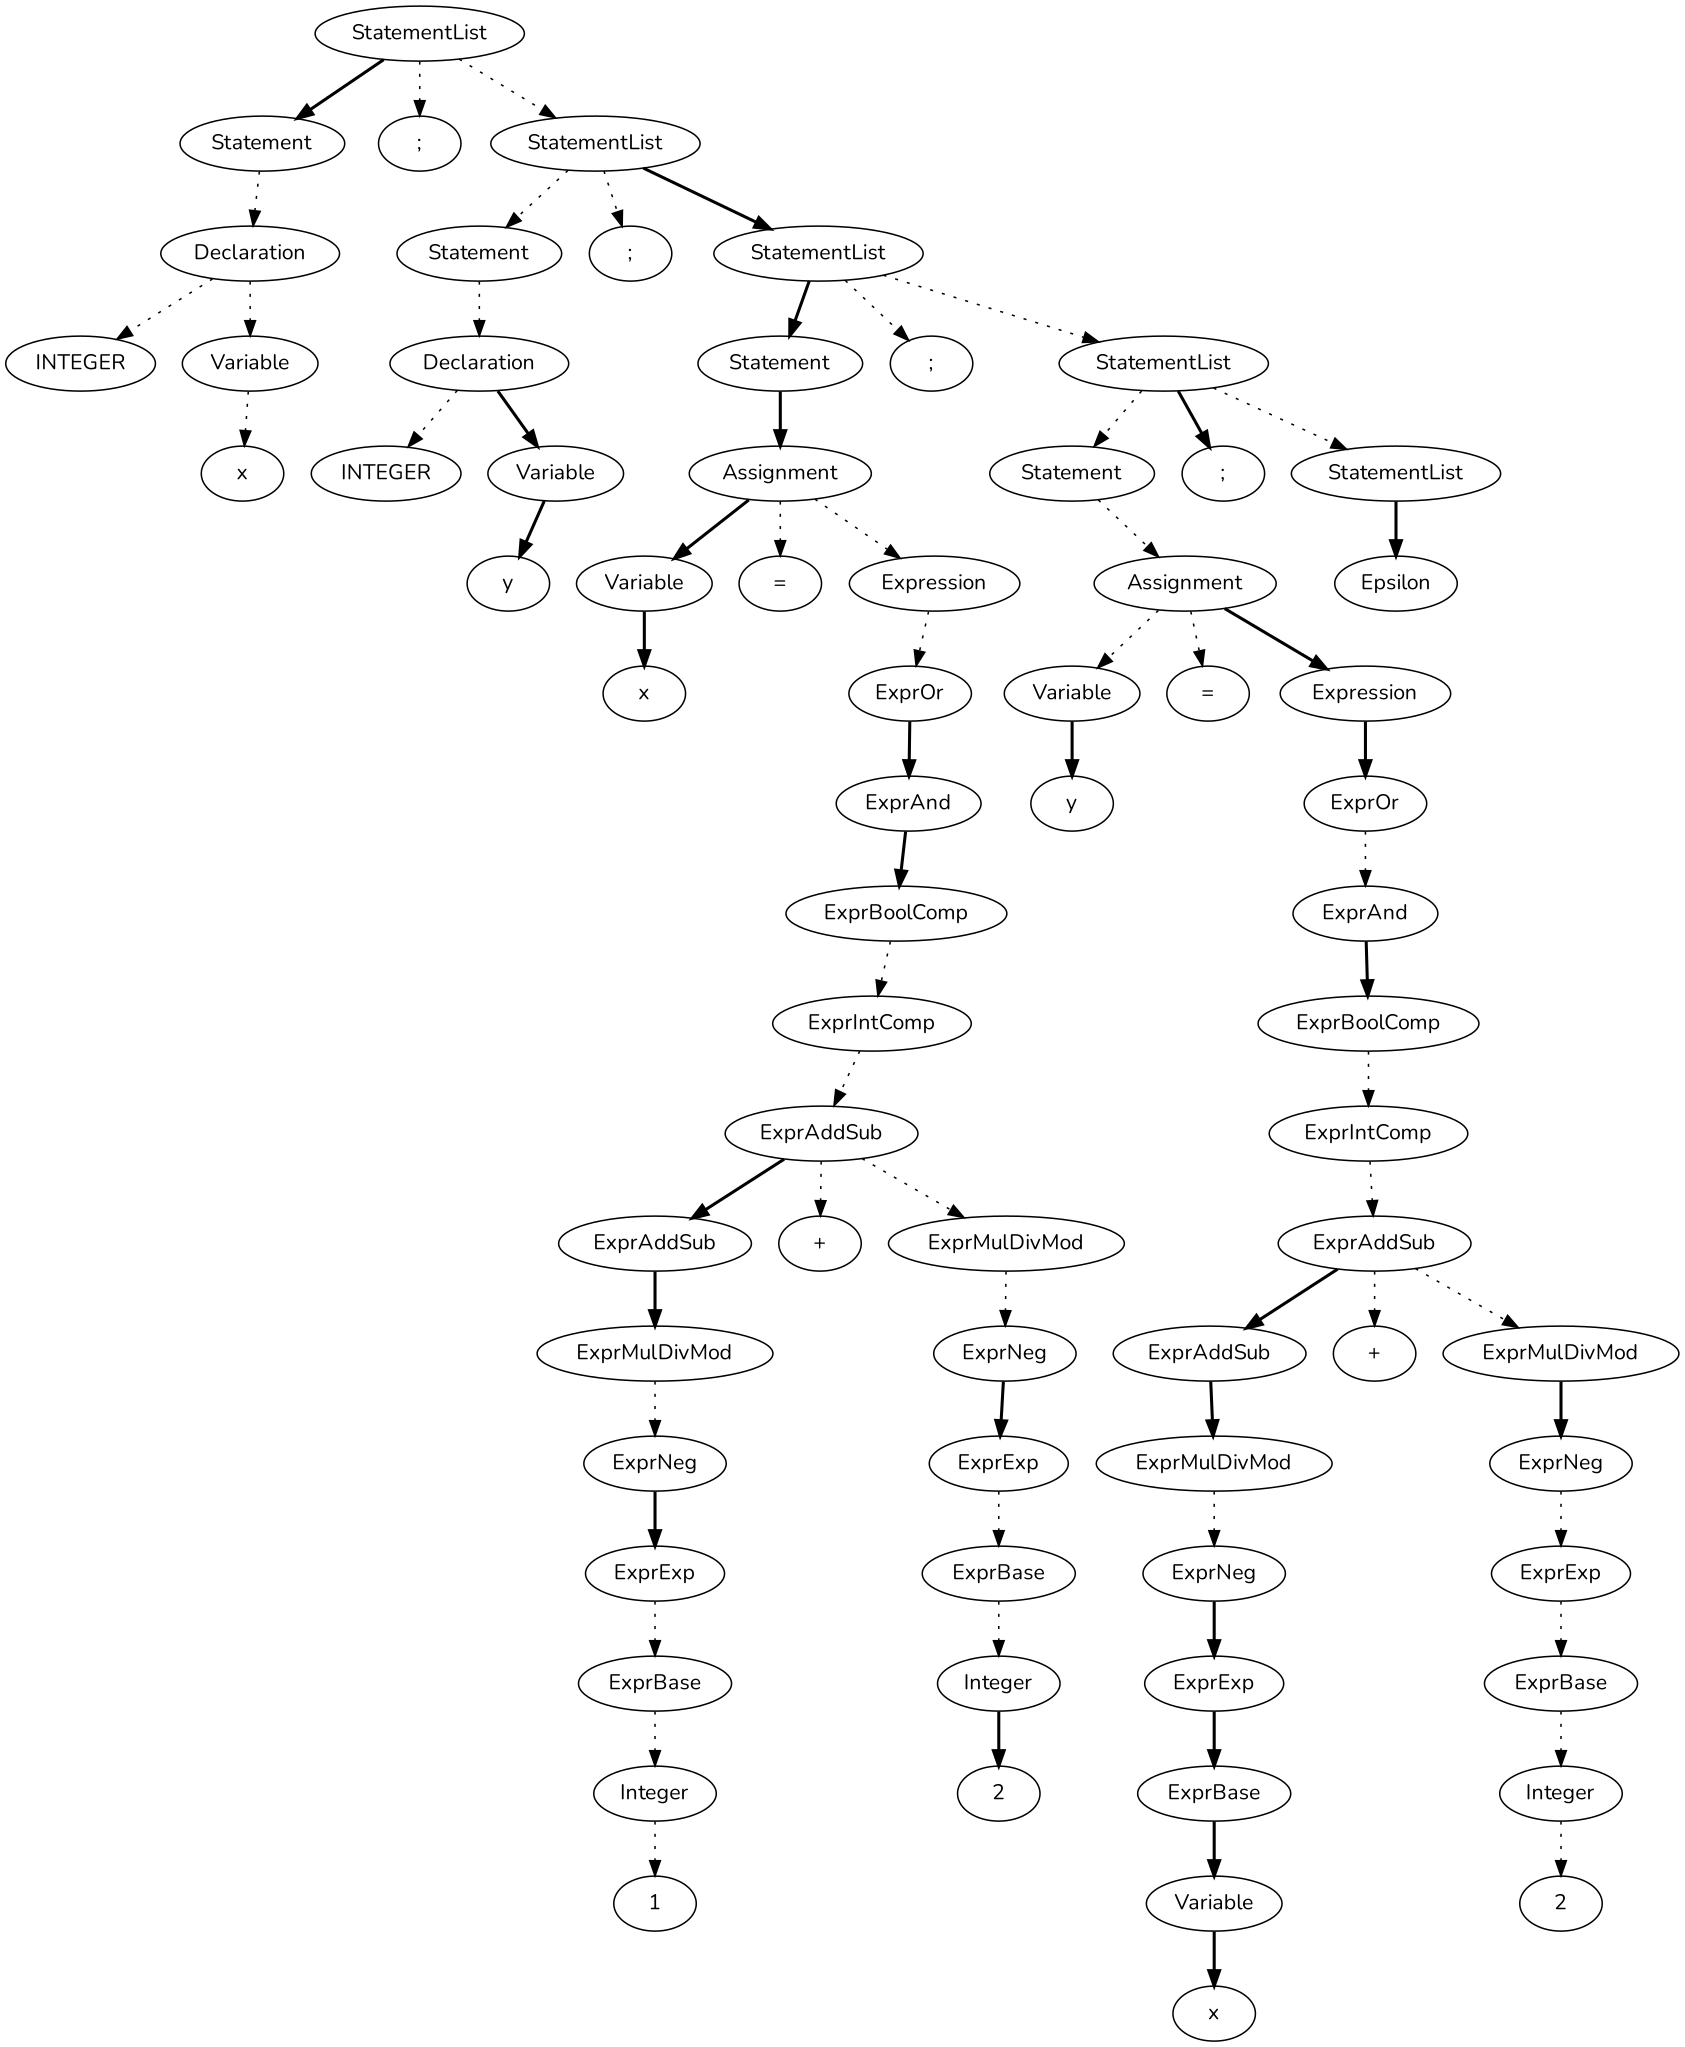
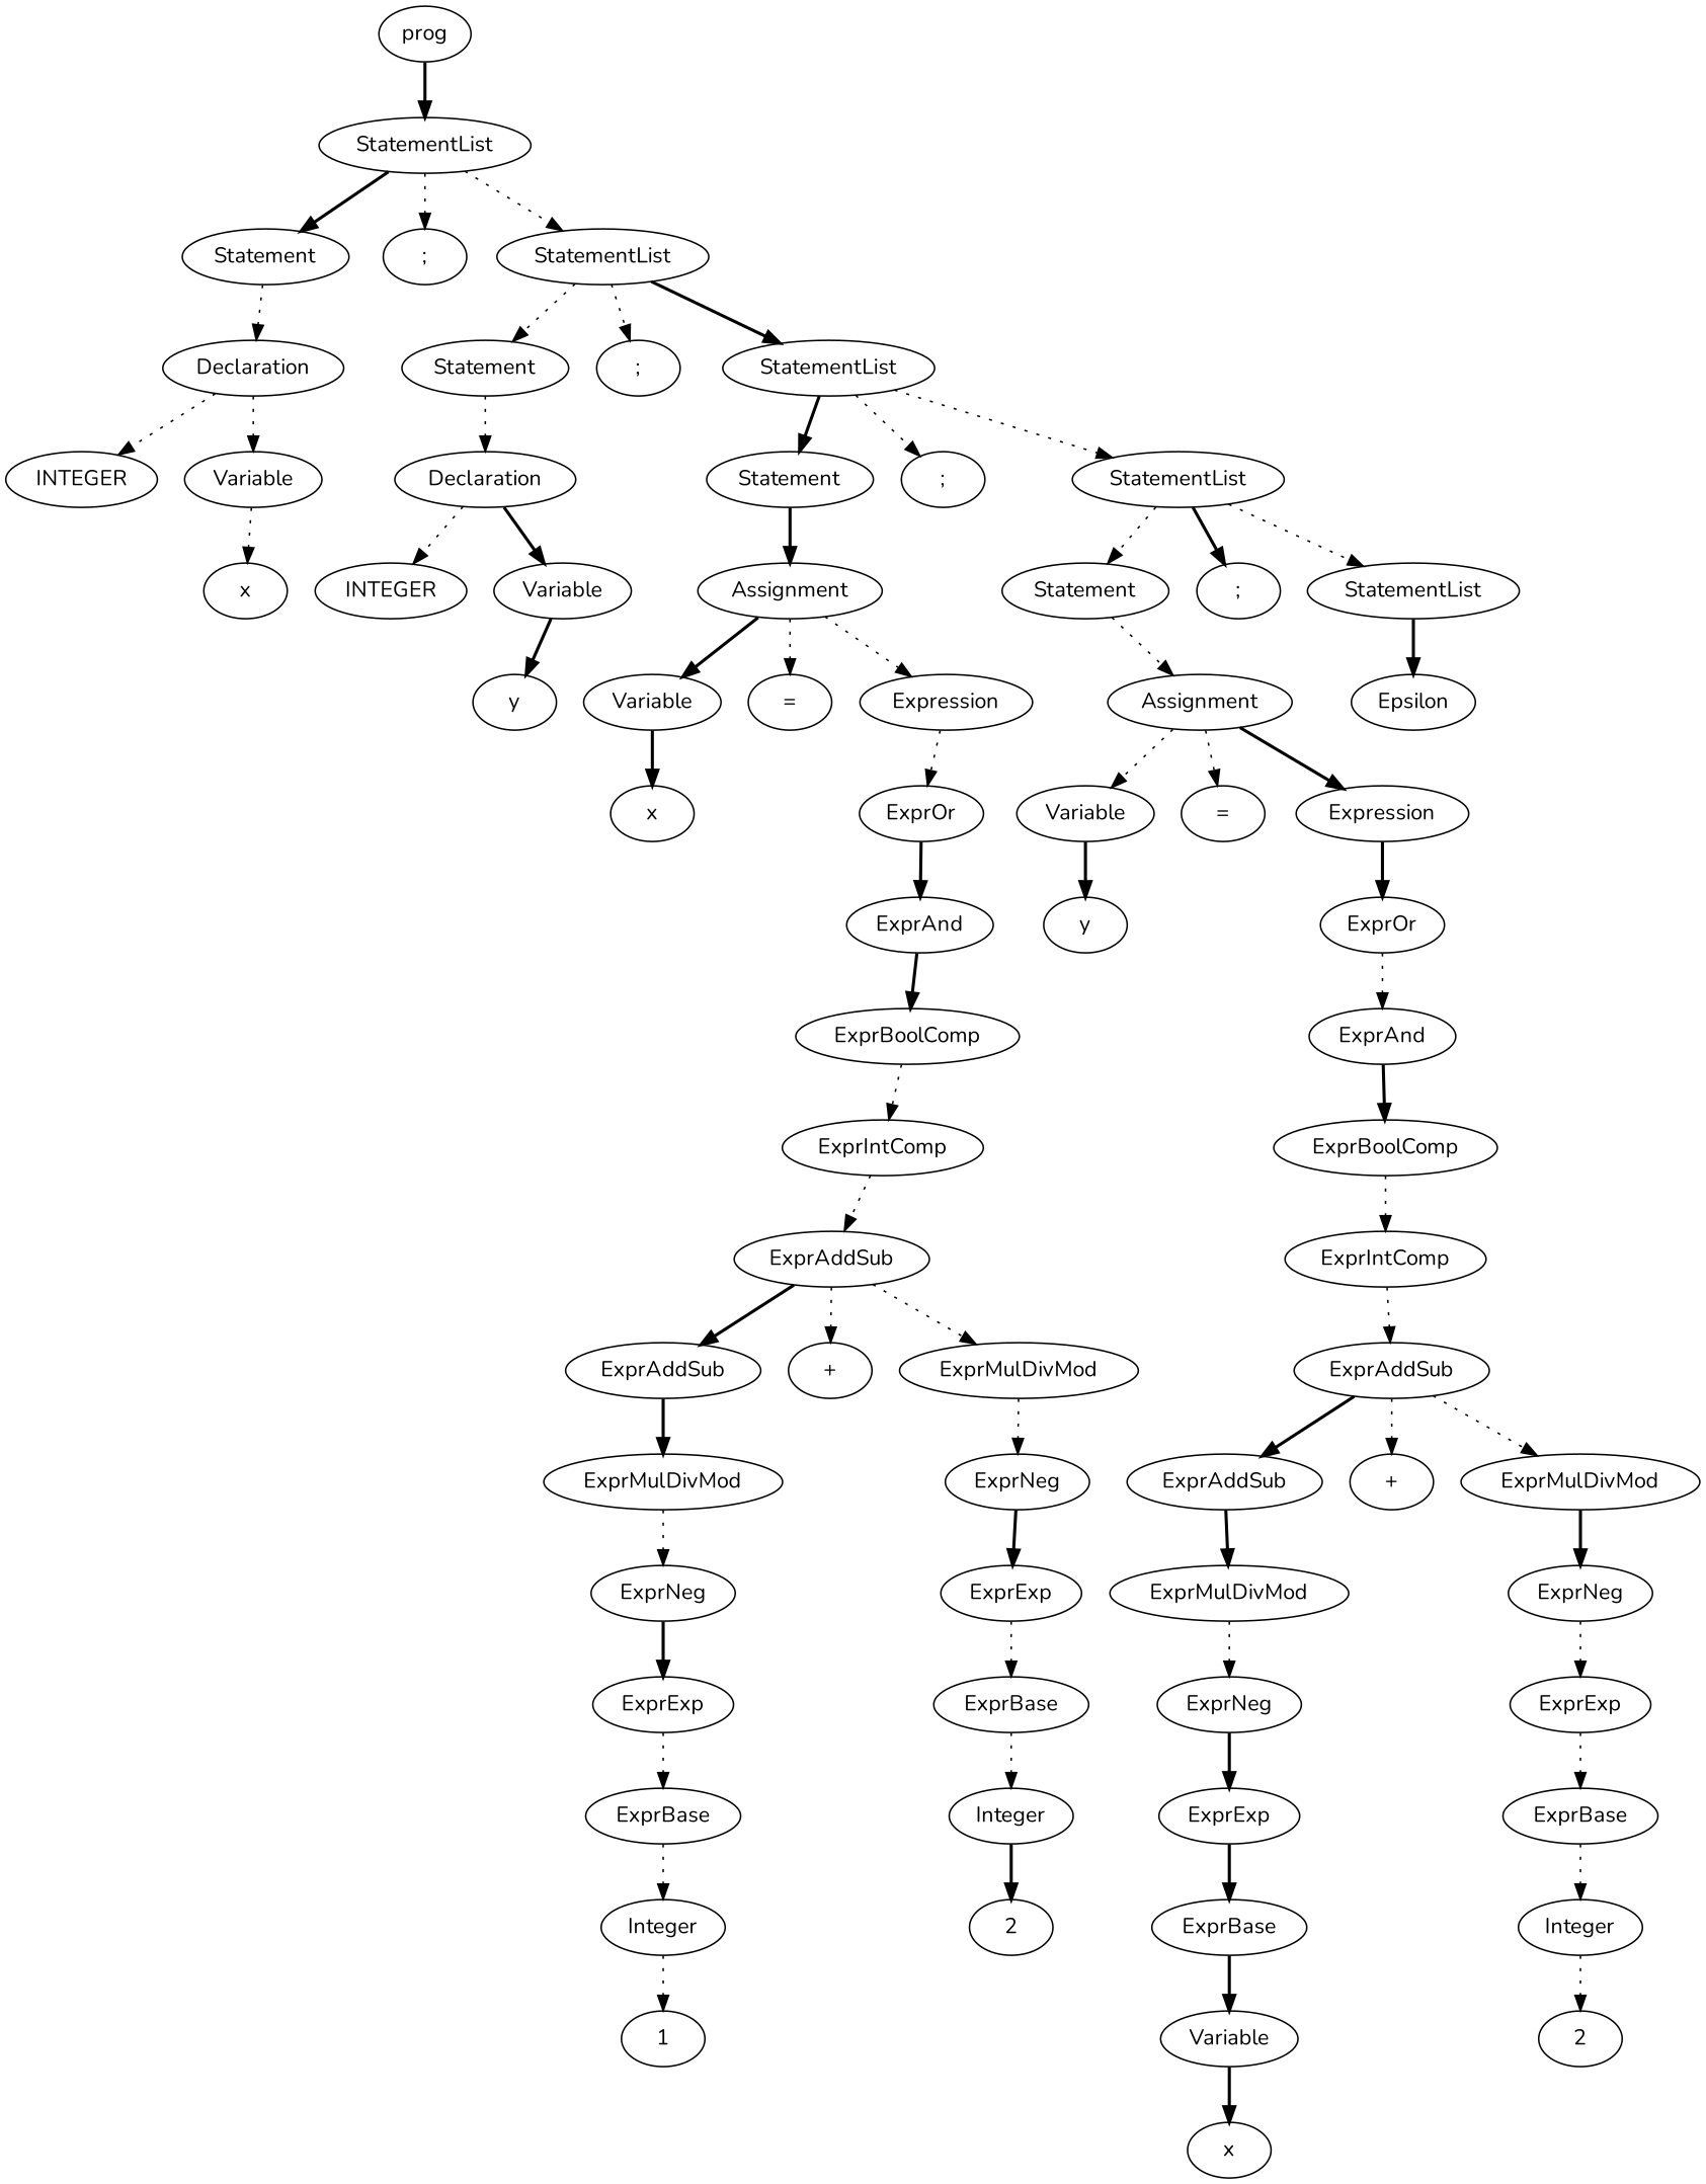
  digraph {
    fontname=Nunito
    node [fontname=Nunito]
    edge [style=dotted fontname=Nunito]
+   n1 [label=prog]
    n2 [label=StatementList]
    n3 [label=Statement]
    n4 [label=";"]
    n5 [label=StatementList]
    n6 [label=Declaration]
    n7 [label=INTEGER]
    n8 [label=Variable]
    n9 [label=x]
    n10 [label=Statement]
    n11 [label=";"]
    n12 [label=StatementList]
    n13 [label=Declaration]
    n14 [label=INTEGER]
    n15 [label=Variable]
    n16 [label=y]
    n17 [label=Statement]
    n18 [label=";"]
    n19 [label=StatementList]
    n20 [label=Assignment]
    n21 [label=Variable]
    n22 [label="="]
    n23 [label=Expression]
    n24 [label=x]
    n25 [label=ExprOr]
    n26 [label=ExprAnd]
    n27 [label=ExprBoolComp]
    n28 [label=ExprIntComp]
    n29 [label=ExprAddSub]
    n30 [label=ExprAddSub]
    n31 [label="+"]
    n32 [label=ExprMulDivMod]
    n33 [label=ExprMulDivMod]
    n34 [label=ExprNeg]
    n35 [label=ExprExp]
    n36 [label=ExprBase]
    n37 [label=Integer]
    n38 [label=1]
    n39 [label=ExprNeg]
    n40 [label=ExprExp]
    n41 [label=ExprBase]
    n42 [label=Integer]
    n43 [label=2]
    n44 [label=Statement]
    n45 [label=";"]
    n46 [label=StatementList]
    n47 [label=Assignment]
    n48 [label=Variable]
    n49 [label="="]
    n50 [label=Expression]
    n51 [label=y]
    n52 [label=ExprOr]
    n53 [label=ExprAnd]
    n54 [label=ExprBoolComp]
    n55 [label=ExprIntComp]
    n56 [label=ExprAddSub]
    n57 [label=ExprAddSub]
    n58 [label="+"]
    n59 [label=ExprMulDivMod]
    n60 [label=ExprMulDivMod]
    n61 [label=ExprNeg]
    n62 [label=ExprExp]
    n63 [label=ExprBase]
    n64 [label=Variable]
    n65 [label=x]
    n66 [label=ExprNeg]
    n67 [label=ExprExp]
    n68 [label=ExprBase]
    n69 [label=Integer]
    n70 [label=2]
    n71 [label=Epsilon]
+   n1 -> n2 [style=bold]
    n2 -> n3 [style=bold]
    n2 -> n4
    n2 -> n5
    n3 -> n6
    n5 -> n10
    n5 -> n11
    n5 -> n12 [style=bold]
    n6 -> n7
    n6 -> n8
    n8 -> n9
    n10 -> n13
    n12 -> n17 [style=bold]
    n12 -> n18
    n12 -> n19
    n13 -> n14
    n13 -> n15 [style=bold]
    n15 -> n16 [style=bold]
    n17 -> n20 [style=bold]
    n19 -> n44
    n19 -> n45 [style=bold]
    n19 -> n46
    n20 -> n21 [style=bold]
    n20 -> n22
    n20 -> n23
    n21 -> n24 [style=bold]
    n23 -> n25
    n25 -> n26 [style=bold]
    n26 -> n27 [style=bold]
    n27 -> n28
    n28 -> n29
    n29 -> n30 [style=bold]
    n29 -> n31
    n29 -> n32
    n30 -> n33 [style=bold]
    n32 -> n39
    n33 -> n34
    n34 -> n35 [style=bold]
    n35 -> n36
    n36 -> n37
    n37 -> n38
    n39 -> n40 [style=bold]
    n40 -> n41
    n41 -> n42
    n42 -> n43 [style=bold]
    n44 -> n47
    n46 -> n71 [style=bold]
    n47 -> n48
    n47 -> n49
    n47 -> n50 [style=bold]
    n48 -> n51 [style=bold]
    n50 -> n52 [style=bold]
    n52 -> n53
    n53 -> n54 [style=bold]
    n54 -> n55
    n55 -> n56
    n56 -> n57 [style=bold]
    n56 -> n58
    n56 -> n59
    n57 -> n60 [style=bold]
    n59 -> n66 [style=bold]
    n60 -> n61
    n61 -> n62 [style=bold]
    n62 -> n63 [style=bold]
    n63 -> n64 [style=bold]
    n64 -> n65 [style=bold]
    n66 -> n67
    n67 -> n68
    n68 -> n69
    n69 -> n70
  }
